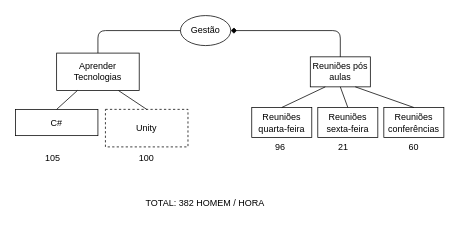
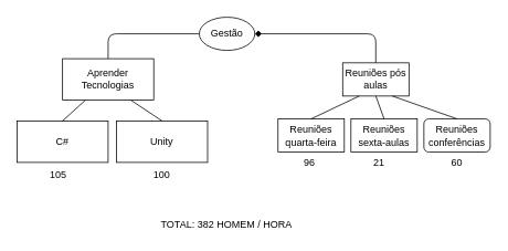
  <mxCell id="0" />
  <mxCell id="1" parent="0" />
  <mxCell id="2" value="Gestão" style="ellipse;whiteSpace=wrap;html=1;" parent="1" vertex="1"><mxGeometry x="240" y="20" width="67" height="40" as="geometry" /></mxCell>
  <mxCell id="3" value="Reuniões pós aulas" style="rounded=0;whiteSpace=wrap;html=1;" parent="1" vertex="1"><mxGeometry x="413" y="75" width="80" height="40" as="geometry" /></mxCell>
  <mxCell id="4" value="Aprender Tecnologias" style="rounded=0;whiteSpace=wrap;html=1;" parent="1" vertex="1"><mxGeometry x="75" y="70" width="110" height="50" as="geometry" /></mxCell>
  <mxCell id="5" value="Reuniões quarta-feira" style="rounded=0;whiteSpace=wrap;html=1;" parent="1" vertex="1"><mxGeometry x="335" y="142.5" width="80" height="40" as="geometry" /></mxCell>
- <mxCell id="6" value="Reuniões conferências" style="rounded=0;whiteSpace=wrap;html=1;" parent="1" vertex="1"><mxGeometry x="511" y="142.5" width="80" height="40" as="geometry" /></mxCell>
+ <mxCell id="6" value="Reuniões conferências" style="whiteSpace=wrap;html=1;rounded=1;" parent="1" vertex="1"><mxGeometry x="511" y="142.5" width="80" height="40" as="geometry" /></mxCell>
  <mxCell id="7" value="" style="endArrow=none;html=1;entryX=0;entryY=0.5;entryDx=0;entryDy=0;exitX=0.5;exitY=0;exitDx=0;exitDy=0;" parent="1" source="4" target="2" edge="1"><mxGeometry width="50" height="50" relative="1" as="geometry"><mxPoint x="60" y="270" as="sourcePoint" /><mxPoint x="110" y="220" as="targetPoint" /><Array as="points"><mxPoint x="130" y="40" /></Array></mxGeometry></mxCell>
  <mxCell id="8" value="" style="endArrow=diamond;html=1;entryX=1;entryY=0.5;entryDx=0;entryDy=0;exitX=0.5;exitY=0;exitDx=0;exitDy=0;" parent="1" source="3" target="2" edge="1"><mxGeometry width="50" height="50" relative="1" as="geometry"><mxPoint x="125" y="80" as="sourcePoint" /><mxPoint x="250" y="50" as="targetPoint" /><Array as="points"><mxPoint x="453" y="40" /></Array></mxGeometry></mxCell>
  <mxCell id="9" value="" style="endArrow=none;html=1;entryX=0.5;entryY=0;entryDx=0;entryDy=0;exitX=0.25;exitY=1;exitDx=0;exitDy=0;" parent="1" source="3" target="5" edge="1"><mxGeometry width="50" height="50" relative="1" as="geometry"><mxPoint x="450" y="85" as="sourcePoint" /><mxPoint x="317" y="50" as="targetPoint" /><Array as="points" /></mxGeometry></mxCell>
  <mxCell id="10" value="" style="endArrow=none;html=1;entryX=0.5;entryY=0;entryDx=0;entryDy=0;exitX=0.75;exitY=1;exitDx=0;exitDy=0;" parent="1" source="3" target="6" edge="1"><mxGeometry width="50" height="50" relative="1" as="geometry"><mxPoint x="430" y="125" as="sourcePoint" /><mxPoint x="410" y="170" as="targetPoint" /><Array as="points" /></mxGeometry></mxCell>
  <mxCell id="11" value="105" style="text;html=1;strokeColor=none;fillColor=none;align=center;verticalAlign=middle;whiteSpace=wrap;rounded=0;" parent="1" vertex="1"><mxGeometry x="50" y="200" width="40" height="20" as="geometry" /></mxCell>
  <mxCell id="12" value="96" style="text;html=1;strokeColor=none;fillColor=none;align=center;verticalAlign=middle;whiteSpace=wrap;rounded=0;" parent="1" vertex="1"><mxGeometry x="353" y="185" width="40" height="20" as="geometry" /></mxCell>
  <mxCell id="13" value="60&lt;br&gt;" style="text;html=1;strokeColor=none;fillColor=none;align=center;verticalAlign=middle;whiteSpace=wrap;rounded=0;" parent="1" vertex="1"><mxGeometry x="531" y="185" width="40" height="20" as="geometry" /></mxCell>
  <mxCell id="14" value="TOTAL: 382 HOMEM / HORA" style="text;html=1;strokeColor=none;fillColor=none;align=center;verticalAlign=middle;whiteSpace=wrap;rounded=0;" parent="1" vertex="1"><mxGeometry x="123" y="260" width="300" height="20" as="geometry" /></mxCell>
- <mxCell id="15" value="C#" style="rounded=0;whiteSpace=wrap;html=1;" parent="1" vertex="1"><mxGeometry x="20" y="145" width="110" height="35" as="geometry" /></mxCell>
- <mxCell id="16" value="Unity" style="rounded=0;whiteSpace=wrap;html=1;dashed=1;" parent="1" vertex="1"><mxGeometry x="140" y="145" width="110" height="50" as="geometry" /></mxCell>
+ <mxCell id="15" value="C#" style="rounded=0;whiteSpace=wrap;html=1;" parent="1" vertex="1"><mxGeometry x="20" y="145" width="110" height="50" as="geometry" /></mxCell>
+ <mxCell id="16" value="Unity" style="rounded=0;whiteSpace=wrap;html=1;" parent="1" vertex="1"><mxGeometry x="140" y="145" width="110" height="50" as="geometry" /></mxCell>
  <mxCell id="17" value="100" style="text;html=1;strokeColor=none;fillColor=none;align=center;verticalAlign=middle;whiteSpace=wrap;rounded=0;" parent="1" vertex="1"><mxGeometry x="180" y="200" width="30" height="20" as="geometry" /></mxCell>
- <mxCell id="18" value="Reuniões sexta-feira" style="rounded=0;whiteSpace=wrap;html=1;" parent="1" vertex="1"><mxGeometry x="423" y="142.5" width="80" height="40" as="geometry" /></mxCell>
+ <mxCell id="18" value="Reuniões sexta-aulas" style="rounded=0;whiteSpace=wrap;html=1;" parent="1" vertex="1"><mxGeometry x="423" y="142.5" width="80" height="40" as="geometry" /></mxCell>
  <mxCell id="19" value="" style="endArrow=none;html=1;entryX=0.5;entryY=1;entryDx=0;entryDy=0;exitX=0.5;exitY=0;exitDx=0;exitDy=0;" parent="1" source="18" target="3" edge="1"><mxGeometry width="50" height="50" relative="1" as="geometry"><mxPoint x="20" y="350" as="sourcePoint" /><mxPoint x="70" y="300" as="targetPoint" /></mxGeometry></mxCell>
  <mxCell id="20" value="" style="endArrow=none;html=1;entryX=0.25;entryY=1;entryDx=0;entryDy=0;exitX=0.5;exitY=0;exitDx=0;exitDy=0;" parent="1" source="15" target="4" edge="1"><mxGeometry width="50" height="50" relative="1" as="geometry"><mxPoint x="20" y="350" as="sourcePoint" /><mxPoint x="70" y="300" as="targetPoint" /></mxGeometry></mxCell>
  <mxCell id="21" value="" style="endArrow=none;html=1;entryX=0.75;entryY=1;entryDx=0;entryDy=0;exitX=0.5;exitY=0;exitDx=0;exitDy=0;" parent="1" source="16" target="4" edge="1"><mxGeometry width="50" height="50" relative="1" as="geometry"><mxPoint x="20" y="350" as="sourcePoint" /><mxPoint x="70" y="300" as="targetPoint" /></mxGeometry></mxCell>
  <mxCell id="22" value="21" style="text;html=1;strokeColor=none;fillColor=none;align=center;verticalAlign=middle;whiteSpace=wrap;rounded=0;" parent="1" vertex="1"><mxGeometry x="436.5" y="185" width="40" height="20" as="geometry" /></mxCell>
